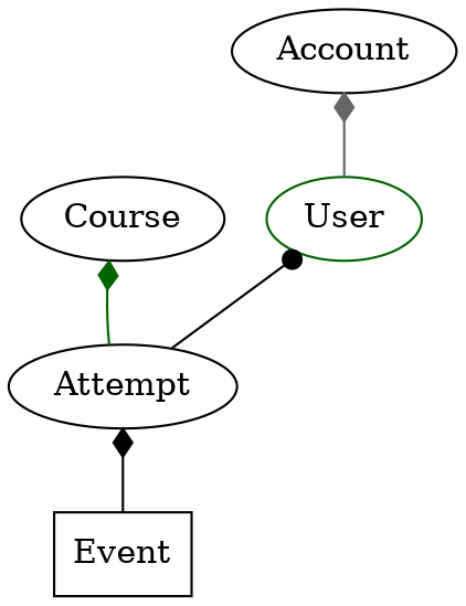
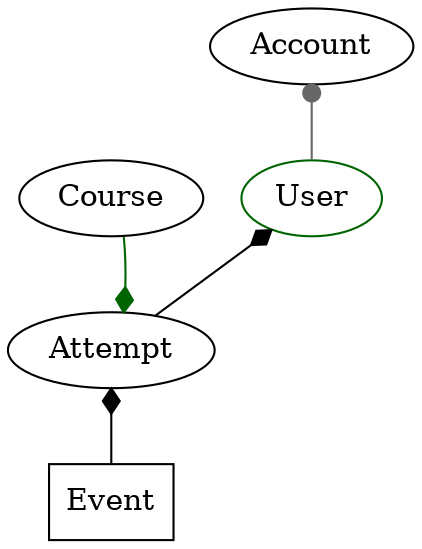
  digraph {
    rankdir=BT
    node [color=black shape=ellipse]
    edge [arrowhead=diamond color=black]
    n1 [label=Account]
    n2 [label=Attempt]
    n3 [label=Course]
    n4 [color=darkgreen label=User]
    n5 [label=Event shape=box]
-   n2 -> n3 [color=darkgreen]
-   n2 -> n4 [arrowhead=dot]
-   n4 -> n1 [color=gray40]
+   n3 -> n2 [color=darkgreen]
+   n2 -> n4
+   n4 -> n1 [arrowhead=dot color=gray40]
    n5 -> n2
  }
